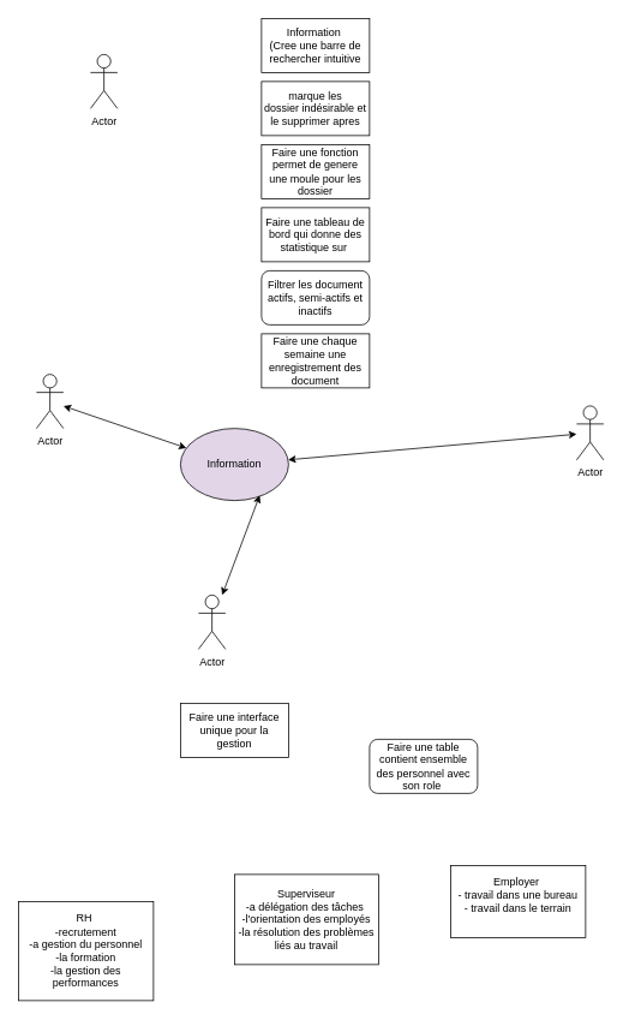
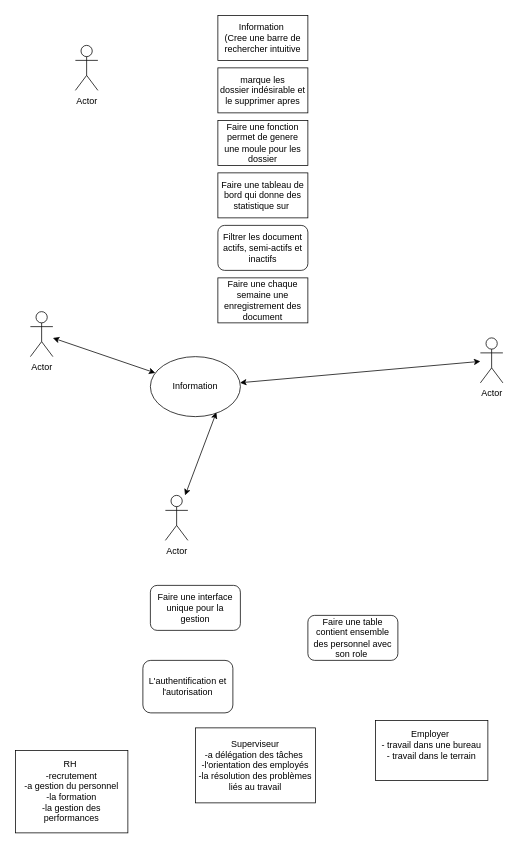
  <mxCell id="0" />
  <mxCell id="1" parent="0" />
  <mxCell id="2" value="Actor" style="shape=umlActor;verticalLabelPosition=bottom;verticalAlign=top;html=1;outlineConnect=0;" vertex="1" parent="1"><mxGeometry x="100" y="60" width="30" height="60" as="geometry" /></mxCell>
  <mxCell id="3" value="Information&amp;nbsp;&lt;br&gt;(Cree une barre de rechercher intuitive" style="rounded=0;whiteSpace=wrap;html=1;" vertex="1" parent="1"><mxGeometry x="290" y="20" width="120" height="60" as="geometry" /></mxCell>
  <mxCell id="4" value="Faire une chaque semaine une enregistrement des document" style="rounded=0;whiteSpace=wrap;html=1;" vertex="1" parent="1"><mxGeometry x="290" y="370" width="120" height="60" as="geometry" /></mxCell>
  <mxCell id="5" value="Actor" style="shape=umlActor;verticalLabelPosition=bottom;verticalAlign=top;html=1;outlineConnect=0;" vertex="1" parent="1"><mxGeometry x="40" y="415" width="30" height="60" as="geometry" /></mxCell>
- <mxCell id="6" value="Information" style="ellipse;whiteSpace=wrap;html=1;fillColor=#e1d5e7;" vertex="1" parent="1"><mxGeometry x="200" y="475" width="120" height="80" as="geometry" /></mxCell>
+ <mxCell id="6" value="Information" style="ellipse;whiteSpace=wrap;html=1;" vertex="1" parent="1"><mxGeometry x="200" y="475" width="120" height="80" as="geometry" /></mxCell>
  <mxCell id="7" value="Actor" style="shape=umlActor;verticalLabelPosition=bottom;verticalAlign=top;html=1;outlineConnect=0;" vertex="1" parent="1"><mxGeometry x="640" y="450" width="30" height="60" as="geometry" /></mxCell>
  <mxCell id="8" value="Actor" style="shape=umlActor;verticalLabelPosition=bottom;verticalAlign=top;html=1;outlineConnect=0;" vertex="1" parent="1"><mxGeometry x="220" y="660" width="30" height="60" as="geometry" /></mxCell>
  <mxCell id="9" value="" style="endArrow=classic;startArrow=classic;html=1;rounded=0;" edge="1" parent="1" source="5" target="6"><mxGeometry width="50" height="50" relative="1" as="geometry"><mxPoint x="340" y="280" as="sourcePoint" /><mxPoint x="390" y="230" as="targetPoint" /></mxGeometry></mxCell>
  <mxCell id="10" value="" style="endArrow=classic;startArrow=classic;html=1;rounded=0;" edge="1" parent="1" source="6" target="7"><mxGeometry width="50" height="50" relative="1" as="geometry"><mxPoint x="340" y="280" as="sourcePoint" /><mxPoint x="390" y="230" as="targetPoint" /></mxGeometry></mxCell>
  <mxCell id="11" value="" style="endArrow=classic;startArrow=classic;html=1;rounded=0;exitX=0.733;exitY=0.929;exitDx=0;exitDy=0;exitPerimeter=0;" edge="1" parent="1" source="6" target="8"><mxGeometry width="50" height="50" relative="1" as="geometry"><mxPoint x="340" y="280" as="sourcePoint" /><mxPoint x="390" y="230" as="targetPoint" /></mxGeometry></mxCell>
  <mxCell id="12" value="Faire une fonction permet de genere une moule pour les dossier" style="rounded=0;whiteSpace=wrap;html=1;" vertex="1" parent="1"><mxGeometry x="290" y="160" width="120" height="60" as="geometry" /></mxCell>
  <mxCell id="13" value="Faire une tableau de bord qui donne des statistique sur&amp;nbsp;" style="rounded=0;whiteSpace=wrap;html=1;" vertex="1" parent="1"><mxGeometry x="290" y="230" width="120" height="60" as="geometry" /></mxCell>
  <mxCell id="14" value="Filtrer les document actifs, semi-actifs et inactifs" style="rounded=1;whiteSpace=wrap;html=1;" vertex="1" parent="1"><mxGeometry x="290" y="300" width="120" height="60" as="geometry" /></mxCell>
  <mxCell id="15" value="marque les dossier&amp;nbsp;indésirable et le supprimer apres" style="rounded=0;whiteSpace=wrap;html=1;" vertex="1" parent="1"><mxGeometry x="290" y="90" width="120" height="60" as="geometry" /></mxCell>
- <mxCell id="16" value="Faire une interface unique pour la gestion" style="whiteSpace=wrap;html=1;rounded=0;" vertex="1" parent="1"><mxGeometry x="200" y="780" width="120" height="60" as="geometry" /></mxCell>
+ <mxCell id="16" value="Faire une interface unique pour la gestion" style="rounded=1;whiteSpace=wrap;html=1;" vertex="1" parent="1"><mxGeometry x="200" y="780" width="120" height="60" as="geometry" /></mxCell>
  <mxCell id="17" value="Faire une table contient ensemble des personnel avec son role&amp;nbsp;" style="rounded=1;whiteSpace=wrap;html=1;" vertex="1" parent="1"><mxGeometry x="410" y="820" width="120" height="60" as="geometry" /></mxCell>
+ <mxCell id="18" value="L'authentification et l'autorisation" style="rounded=1;whiteSpace=wrap;html=1;" vertex="1" parent="1"><mxGeometry x="190" y="880" width="120" height="70" as="geometry" /></mxCell>
  <mxCell id="19" value="RH&amp;nbsp;&lt;br&gt;-recrutement&lt;br&gt;-a gestion du personnel&lt;br&gt;-la formation&lt;br&gt;-la gestion des performances" style="rounded=0;whiteSpace=wrap;html=1;" vertex="1" parent="1"><mxGeometry x="20" y="1000" width="150" height="110" as="geometry" /></mxCell>
  <mxCell id="20" value="Superviseur&lt;br&gt;-a délégation des tâches&amp;nbsp;&lt;br&gt;-l'orientation des employés&lt;br&gt;-la résolution des problèmes liés au travail" style="rounded=0;whiteSpace=wrap;html=1;" vertex="1" parent="1"><mxGeometry x="260" y="970" width="160" height="100" as="geometry" /></mxCell>
  <mxCell id="21" value="Employer&amp;nbsp;&lt;br&gt;- travail dans une bureau&lt;br&gt;- travail dans le terrain&lt;div&gt;&lt;br/&gt;&lt;/div&gt;" style="rounded=0;whiteSpace=wrap;html=1;" vertex="1" parent="1"><mxGeometry x="500" y="960" width="150" height="80" as="geometry" /></mxCell>
